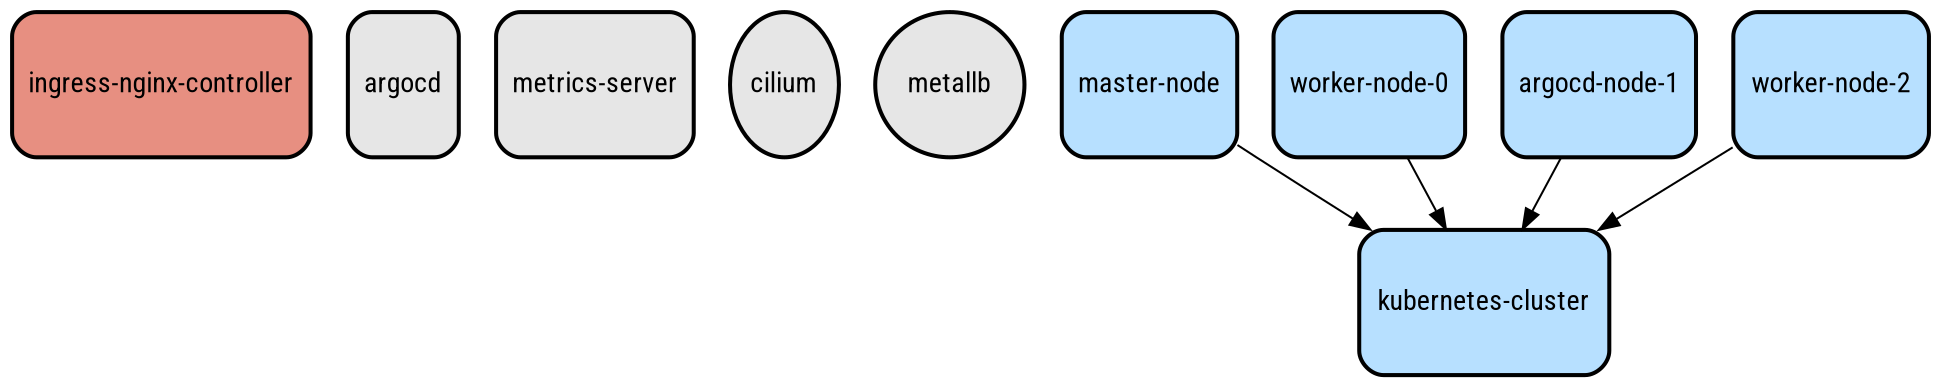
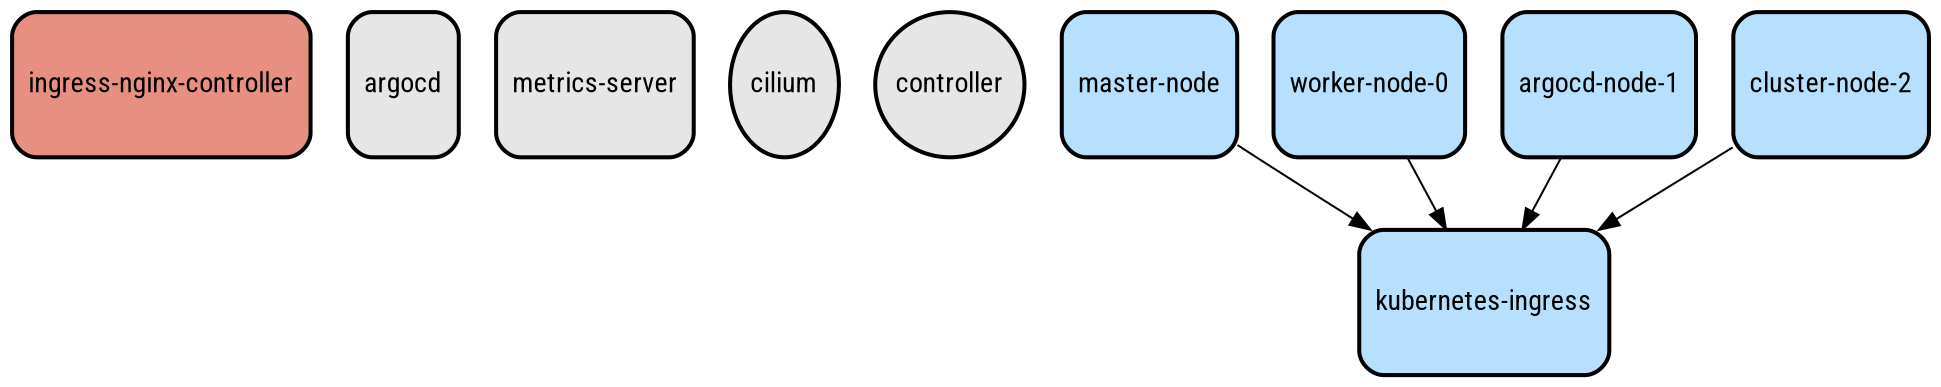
  digraph {
    fontname="Roboto Condensed"
    node [color=black fillcolor="#B7E0FF" fontname="Roboto Condensed" shape=rectangle style="filled,bold,rounded"]
    edge [fontname="Roboto Condensed"]
    n1 [fillcolor="#E78F81" height=1 label="ingress-nginx-controller"]
    n2 [fillcolor="#E6E6E6" height=1 label=argocd]
    n3 [fillcolor="#E6E6E6" height=1 label="metrics-server"]
    n4 [fillcolor="#E6E6E6" height=1 label=cilium shape=""]
-   n5 [fillcolor="#E6E6E6" height=1 label=metallb shape=""]
-   n6 [height=1 label="kubernetes-cluster"]
+   n5 [fillcolor="#E6E6E6" height=1 label=controller shape=""]
+   n6 [height=1 label="kubernetes-ingress"]
    n7 [height=1 label="master-node"]
    n8 [height=1 label="worker-node-0"]
    n9 [height=1 label="argocd-node-1"]
-   n10 [height=1 label="worker-node-2"]
+   n10 [height=1 label="cluster-node-2"]
    n7 -> n6
    n8 -> n6
    n9 -> n6
    n10 -> n6
  }
